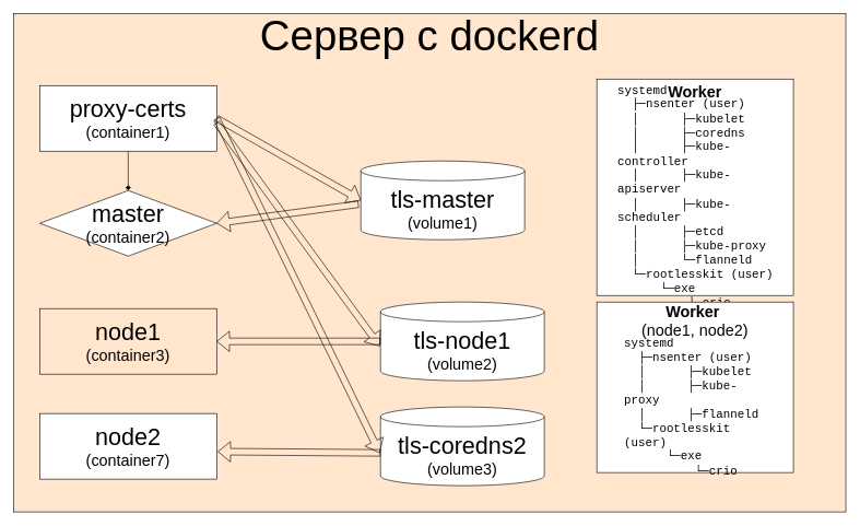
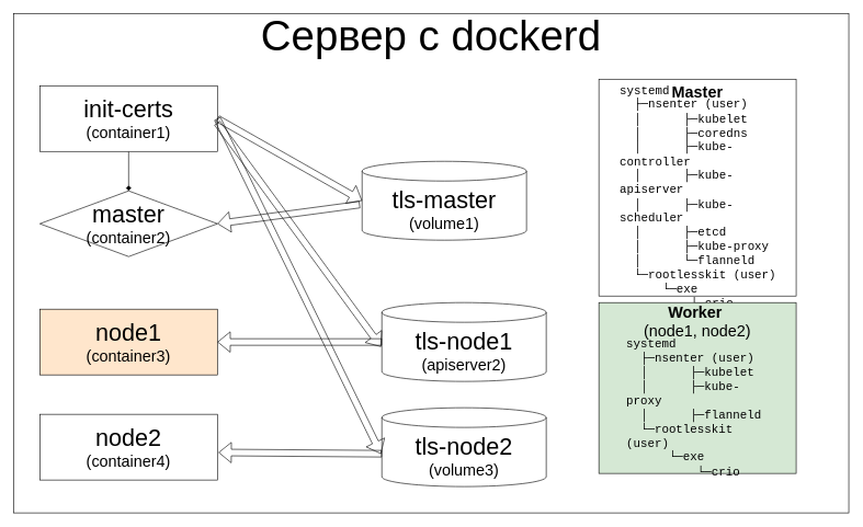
  <mxCell id="0" />
  <mxCell id="1" parent="0" />
- <mxCell id="2" value="&lt;font style=&quot;font-size: 64px;&quot;&gt;Сервер с dockerd&lt;br&gt;&lt;br&gt;&lt;br&gt;&lt;br&gt;&lt;br&gt;&lt;br&gt;&lt;br&gt;&lt;br&gt;&lt;br&gt;&lt;br&gt;&lt;/font&gt;" style="rounded=0;whiteSpace=wrap;html=1;fillColor=#ffe6cc;" parent="1" vertex="1"><mxGeometry x="20" y="20" width="1270" height="760" as="geometry" /></mxCell>
+ <mxCell id="2" value="&lt;font style=&quot;font-size: 64px;&quot;&gt;Сервер с dockerd&lt;br&gt;&lt;br&gt;&lt;br&gt;&lt;br&gt;&lt;br&gt;&lt;br&gt;&lt;br&gt;&lt;br&gt;&lt;br&gt;&lt;br&gt;&lt;/font&gt;" style="rounded=0;whiteSpace=wrap;html=1;" parent="1" vertex="1"><mxGeometry x="20" y="20" width="1270" height="760" as="geometry" /></mxCell>
  <mxCell id="3" value="" style="edgeStyle=orthogonalEdgeStyle;rounded=0;orthogonalLoop=1;jettySize=auto;html=1;endArrow=diamond;" parent="1" source="4" target="5" edge="1"><mxGeometry relative="1" as="geometry" /></mxCell>
- <mxCell id="4" value="&lt;font style=&quot;&quot;&gt;&lt;span style=&quot;font-size: 36px;&quot;&gt;proxy-certs&lt;/span&gt;&lt;br&gt;&lt;font style=&quot;font-size: 24px;&quot;&gt;(сontainer1)&lt;/font&gt;&lt;br&gt;&lt;/font&gt;" style="rounded=0;whiteSpace=wrap;html=1;" parent="1" vertex="1"><mxGeometry x="60" y="130" width="270" height="100" as="geometry" /></mxCell>
+ <mxCell id="4" value="&lt;font style=&quot;&quot;&gt;&lt;span style=&quot;font-size: 36px;&quot;&gt;init-certs&lt;/span&gt;&lt;br&gt;&lt;font style=&quot;font-size: 24px;&quot;&gt;(сontainer1)&lt;/font&gt;&lt;br&gt;&lt;/font&gt;" style="rounded=0;whiteSpace=wrap;html=1;" parent="1" vertex="1"><mxGeometry x="60" y="130" width="270" height="100" as="geometry" /></mxCell>
  <mxCell id="5" value="&lt;font style=&quot;&quot;&gt;&lt;span style=&quot;font-size: 36px;&quot;&gt;master&lt;/span&gt;&lt;br&gt;&lt;font style=&quot;font-size: 24px;&quot;&gt;(сontainer2)&lt;/font&gt;&lt;br&gt;&lt;/font&gt;" style="rhombus;whiteSpace=wrap;html=1;" parent="1" vertex="1"><mxGeometry x="60" y="290" width="270" height="100" as="geometry" /></mxCell>
  <mxCell id="6" value="&lt;font style=&quot;&quot;&gt;&lt;span style=&quot;font-size: 36px;&quot;&gt;node1&lt;/span&gt;&lt;br&gt;&lt;font style=&quot;font-size: 24px;&quot;&gt;(сontainer3)&lt;/font&gt;&lt;br&gt;&lt;/font&gt;" style="rounded=0;whiteSpace=wrap;html=1;fillColor=#ffe6cc;" parent="1" vertex="1"><mxGeometry x="60" y="470" width="270" height="100" as="geometry" /></mxCell>
- <mxCell id="7" value="&lt;font style=&quot;&quot;&gt;&lt;span style=&quot;font-size: 36px;&quot;&gt;node2&lt;/span&gt;&lt;br&gt;&lt;font style=&quot;font-size: 24px;&quot;&gt;(сontainer7)&lt;/font&gt;&lt;br&gt;&lt;/font&gt;" style="rounded=0;whiteSpace=wrap;html=1;" parent="1" vertex="1"><mxGeometry x="60" y="630" width="270" height="100" as="geometry" /></mxCell>
+ <mxCell id="7" value="&lt;font style=&quot;&quot;&gt;&lt;span style=&quot;font-size: 36px;&quot;&gt;node2&lt;/span&gt;&lt;br&gt;&lt;font style=&quot;font-size: 24px;&quot;&gt;(сontainer4)&lt;/font&gt;&lt;br&gt;&lt;/font&gt;" style="rounded=0;whiteSpace=wrap;html=1;" parent="1" vertex="1"><mxGeometry x="60" y="630" width="270" height="100" as="geometry" /></mxCell>
  <mxCell id="8" value="&lt;font style=&quot;&quot;&gt;&lt;span style=&quot;font-size: 36px;&quot;&gt;tls-master&lt;/span&gt;&lt;br&gt;&lt;font style=&quot;font-size: 24px;&quot;&gt;(volume1)&lt;/font&gt;&lt;br&gt;&lt;/font&gt;" style="shape=cylinder3;whiteSpace=wrap;html=1;boundedLbl=1;backgroundOutline=1;size=15;" parent="1" vertex="1"><mxGeometry x="550" y="245" width="250" height="120" as="geometry" /></mxCell>
- <mxCell id="9" value="&lt;font style=&quot;&quot;&gt;&lt;span style=&quot;font-size: 36px;&quot;&gt;tls-node1&lt;/span&gt;&lt;br&gt;&lt;font style=&quot;font-size: 24px;&quot;&gt;(volume2)&lt;/font&gt;&lt;br&gt;&lt;/font&gt;" style="shape=cylinder3;whiteSpace=wrap;html=1;boundedLbl=1;backgroundOutline=1;size=15;" parent="1" vertex="1"><mxGeometry x="580" y="460" width="250" height="120" as="geometry" /></mxCell>
- <mxCell id="10" value="&lt;font style=&quot;&quot;&gt;&lt;span style=&quot;font-size: 36px;&quot;&gt;tls-coredns2&lt;/span&gt;&lt;br&gt;&lt;font style=&quot;font-size: 24px;&quot;&gt;(volume3)&lt;/font&gt;&lt;br&gt;&lt;/font&gt;" style="shape=cylinder3;whiteSpace=wrap;html=1;boundedLbl=1;backgroundOutline=1;size=15;" parent="1" vertex="1"><mxGeometry x="580" y="620" width="250" height="120" as="geometry" /></mxCell>
+ <mxCell id="9" value="&lt;font style=&quot;&quot;&gt;&lt;span style=&quot;font-size: 36px;&quot;&gt;tls-node1&lt;/span&gt;&lt;br&gt;&lt;font style=&quot;font-size: 24px;&quot;&gt;(apiserver2)&lt;/font&gt;&lt;br&gt;&lt;/font&gt;" style="shape=cylinder3;whiteSpace=wrap;html=1;boundedLbl=1;backgroundOutline=1;size=15;" parent="1" vertex="1"><mxGeometry x="580" y="460" width="250" height="120" as="geometry" /></mxCell>
+ <mxCell id="10" value="&lt;font style=&quot;&quot;&gt;&lt;span style=&quot;font-size: 36px;&quot;&gt;tls-node2&lt;/span&gt;&lt;br&gt;&lt;font style=&quot;font-size: 24px;&quot;&gt;(volume3)&lt;/font&gt;&lt;br&gt;&lt;/font&gt;" style="shape=cylinder3;whiteSpace=wrap;html=1;boundedLbl=1;backgroundOutline=1;size=15;" parent="1" vertex="1"><mxGeometry x="580" y="620" width="250" height="120" as="geometry" /></mxCell>
  <mxCell id="11" value="" style="shape=flexArrow;endArrow=classic;html=1;rounded=0;entryX=0;entryY=0.5;entryDx=0;entryDy=0;entryPerimeter=0;exitX=1;exitY=0.5;exitDx=0;exitDy=0;" parent="1" source="4" target="8" edge="1"><mxGeometry width="50" height="50" relative="1" as="geometry"><mxPoint x="360" y="180" as="sourcePoint" /><mxPoint x="410" y="130" as="targetPoint" /></mxGeometry></mxCell>
  <mxCell id="12" value="" style="shape=flexArrow;endArrow=classic;html=1;rounded=0;entryX=-0.005;entryY=0.561;entryDx=0;entryDy=0;entryPerimeter=0;exitX=0.998;exitY=0.566;exitDx=0;exitDy=0;exitPerimeter=0;" parent="1" source="4" target="9" edge="1"><mxGeometry width="50" height="50" relative="1" as="geometry"><mxPoint x="340" y="190" as="sourcePoint" /><mxPoint x="780" y="350" as="targetPoint" /></mxGeometry></mxCell>
  <mxCell id="13" value="" style="shape=flexArrow;endArrow=classic;html=1;rounded=0;entryX=-0.005;entryY=0.586;entryDx=0;entryDy=0;entryPerimeter=0;" parent="1" target="10" edge="1"><mxGeometry width="50" height="50" relative="1" as="geometry"><mxPoint x="330" y="180" as="sourcePoint" /><mxPoint x="780" y="553" as="targetPoint" /></mxGeometry></mxCell>
  <mxCell id="14" value="" style="shape=flexArrow;endArrow=classic;html=1;rounded=0;entryX=1;entryY=0.5;entryDx=0;entryDy=0;exitX=-0.014;exitY=0.549;exitDx=0;exitDy=0;exitPerimeter=0;" parent="1" source="8" target="5" edge="1"><mxGeometry width="50" height="50" relative="1" as="geometry"><mxPoint x="470" y="450" as="sourcePoint" /><mxPoint x="520" y="400" as="targetPoint" /></mxGeometry></mxCell>
  <mxCell id="15" value="" style="shape=flexArrow;endArrow=classic;html=1;rounded=0;entryX=1;entryY=0.5;entryDx=0;entryDy=0;exitX=0;exitY=0.5;exitDx=0;exitDy=0;exitPerimeter=0;" parent="1" source="9" target="6" edge="1"><mxGeometry width="50" height="50" relative="1" as="geometry"><mxPoint x="770" y="530" as="sourcePoint" /><mxPoint x="340" y="350" as="targetPoint" /></mxGeometry></mxCell>
  <mxCell id="16" value="" style="shape=flexArrow;endArrow=classic;html=1;rounded=0;entryX=1.006;entryY=0.581;entryDx=0;entryDy=0;entryPerimeter=0;" parent="1" target="7" edge="1"><mxGeometry width="50" height="50" relative="1" as="geometry"><mxPoint x="580" y="690" as="sourcePoint" /><mxPoint x="340" y="530" as="targetPoint" /></mxGeometry></mxCell>
- <mxCell id="17" value="&lt;div style=&quot;font-size: 24px;&quot;&gt;&lt;b&gt;Worker&lt;/b&gt;&lt;/div&gt;&lt;div style=&quot;font-size: 24px;&quot;&gt;&lt;br&gt;&lt;/div&gt;&lt;div style=&quot;font-size: 24px;&quot;&gt;&lt;br&gt;&lt;/div&gt;&lt;div style=&quot;font-size: 24px;&quot;&gt;&lt;br&gt;&lt;/div&gt;&lt;div style=&quot;font-size: 24px;&quot;&gt;&lt;br&gt;&lt;/div&gt;&lt;div style=&quot;font-size: 24px;&quot;&gt;&lt;br&gt;&lt;/div&gt;&lt;div style=&quot;font-size: 24px;&quot;&gt;&lt;br&gt;&lt;/div&gt;&lt;div style=&quot;font-size: 24px;&quot;&gt;&lt;br&gt;&lt;/div&gt;&lt;div style=&quot;font-size: 24px;&quot;&gt;&lt;br&gt;&lt;/div&gt;&lt;div style=&quot;font-size: 24px;&quot;&gt;&lt;br&gt;&lt;/div&gt;&lt;div style=&quot;font-size: 24px;&quot;&gt;&lt;br&gt;&lt;/div&gt;" style="rounded=0;whiteSpace=wrap;html=1;" parent="1" vertex="1"><mxGeometry x="910" y="120" width="300" height="330" as="geometry" /></mxCell>
+ <mxCell id="17" value="&lt;div style=&quot;font-size: 24px;&quot;&gt;&lt;b&gt;Master&lt;/b&gt;&lt;/div&gt;&lt;div style=&quot;font-size: 24px;&quot;&gt;&lt;br&gt;&lt;/div&gt;&lt;div style=&quot;font-size: 24px;&quot;&gt;&lt;br&gt;&lt;/div&gt;&lt;div style=&quot;font-size: 24px;&quot;&gt;&lt;br&gt;&lt;/div&gt;&lt;div style=&quot;font-size: 24px;&quot;&gt;&lt;br&gt;&lt;/div&gt;&lt;div style=&quot;font-size: 24px;&quot;&gt;&lt;br&gt;&lt;/div&gt;&lt;div style=&quot;font-size: 24px;&quot;&gt;&lt;br&gt;&lt;/div&gt;&lt;div style=&quot;font-size: 24px;&quot;&gt;&lt;br&gt;&lt;/div&gt;&lt;div style=&quot;font-size: 24px;&quot;&gt;&lt;br&gt;&lt;/div&gt;&lt;div style=&quot;font-size: 24px;&quot;&gt;&lt;br&gt;&lt;/div&gt;&lt;div style=&quot;font-size: 24px;&quot;&gt;&lt;br&gt;&lt;/div&gt;" style="rounded=0;whiteSpace=wrap;html=1;" parent="1" vertex="1"><mxGeometry x="910" y="120" width="300" height="330" as="geometry" /></mxCell>
  <mxCell id="18" value="&lt;font face=&quot;Courier New&quot; style=&quot;font-size: 18px;&quot;&gt;&lt;div style=&quot;&quot;&gt;&lt;div&gt;systemd&lt;/div&gt;&lt;div&gt;&amp;nbsp; ├─nsenter (user)&lt;br&gt;&amp;nbsp; │&amp;nbsp; &amp;nbsp; &amp;nbsp; ├&lt;span style=&quot;background-color: initial;&quot;&gt;─kubelet&lt;/span&gt;&lt;/div&gt;&lt;div style=&quot;border-color: var(--border-color);&quot;&gt;&amp;nbsp;&amp;nbsp;│&lt;span style=&quot;background-color: initial;&quot;&gt;&amp;nbsp; &amp;nbsp; &amp;nbsp; ├─coredns&lt;/span&gt;&lt;/div&gt;&lt;div style=&quot;border-color: var(--border-color);&quot;&gt;&amp;nbsp; │&amp;nbsp; &amp;nbsp; &amp;nbsp; ├─kube-controller&lt;/div&gt;&lt;div style=&quot;border-color: var(--border-color);&quot;&gt;&amp;nbsp; │ &amp;nbsp; &amp;nbsp; &amp;nbsp;├─kube-apiserver&lt;/div&gt;&lt;div style=&quot;border-color: var(--border-color);&quot;&gt;&amp;nbsp; │&amp;nbsp; &amp;nbsp; &amp;nbsp; ├─kube-scheduler&lt;/div&gt;&lt;div style=&quot;border-color: var(--border-color);&quot;&gt;&amp;nbsp; │&amp;nbsp; &amp;nbsp; &amp;nbsp; ├─etcd&lt;/div&gt;&lt;div style=&quot;border-color: var(--border-color);&quot;&gt;&amp;nbsp; │&amp;nbsp; &amp;nbsp; &amp;nbsp; ├─kube-proxy&lt;/div&gt;&lt;div&gt;&amp;nbsp; │&amp;nbsp; &amp;nbsp; &amp;nbsp; └&lt;span style=&quot;background-color: initial;&quot;&gt;─flanneld&lt;/span&gt;&lt;/div&gt;&lt;div&gt;&amp;nbsp; └─rootlesskit (user)&lt;/div&gt;&lt;div&gt;&amp;nbsp; &amp;nbsp; &amp;nbsp; └─exe&lt;/div&gt;&lt;div&gt;&amp;nbsp; &amp;nbsp; &amp;nbsp; &amp;nbsp; &amp;nbsp; └─crio&lt;/div&gt;&lt;/div&gt;&lt;/font&gt;" style="text;html=1;strokeColor=none;fillColor=none;align=left;verticalAlign=middle;whiteSpace=wrap;rounded=0;" parent="1" vertex="1"><mxGeometry x="940" y="160" width="261" height="280" as="geometry" /></mxCell>
- <mxCell id="19" value="&lt;div style=&quot;font-size: 24px;&quot;&gt;&lt;b&gt;Worker&amp;nbsp;&lt;br&gt;&lt;/b&gt;&lt;span style=&quot;background-color: initial;&quot;&gt;(node1, node2)&lt;/span&gt;&lt;/div&gt;&lt;div style=&quot;font-size: 24px;&quot;&gt;&lt;br&gt;&lt;/div&gt;&lt;div style=&quot;font-size: 24px;&quot;&gt;&lt;br&gt;&lt;/div&gt;&lt;div style=&quot;font-size: 24px;&quot;&gt;&lt;br&gt;&lt;/div&gt;&lt;div style=&quot;font-size: 24px;&quot;&gt;&lt;br&gt;&lt;/div&gt;&lt;div style=&quot;font-size: 24px;&quot;&gt;&lt;br&gt;&lt;/div&gt;&lt;div style=&quot;font-size: 24px;&quot;&gt;&lt;br&gt;&lt;/div&gt;&lt;div style=&quot;font-size: 24px;&quot;&gt;&lt;br&gt;&lt;/div&gt;" style="rounded=0;whiteSpace=wrap;html=1;" parent="1" vertex="1"><mxGeometry x="910" y="460" width="300" height="260" as="geometry" /></mxCell>
+ <mxCell id="19" value="&lt;div style=&quot;font-size: 24px;&quot;&gt;&lt;b&gt;Worker&amp;nbsp;&lt;br&gt;&lt;/b&gt;&lt;span style=&quot;background-color: initial;&quot;&gt;(node1, node2)&lt;/span&gt;&lt;/div&gt;&lt;div style=&quot;font-size: 24px;&quot;&gt;&lt;br&gt;&lt;/div&gt;&lt;div style=&quot;font-size: 24px;&quot;&gt;&lt;br&gt;&lt;/div&gt;&lt;div style=&quot;font-size: 24px;&quot;&gt;&lt;br&gt;&lt;/div&gt;&lt;div style=&quot;font-size: 24px;&quot;&gt;&lt;br&gt;&lt;/div&gt;&lt;div style=&quot;font-size: 24px;&quot;&gt;&lt;br&gt;&lt;/div&gt;&lt;div style=&quot;font-size: 24px;&quot;&gt;&lt;br&gt;&lt;/div&gt;&lt;div style=&quot;font-size: 24px;&quot;&gt;&lt;br&gt;&lt;/div&gt;" style="rounded=0;whiteSpace=wrap;html=1;fillColor=#d5e8d4;" parent="1" vertex="1"><mxGeometry x="910" y="460" width="300" height="260" as="geometry" /></mxCell>
  <mxCell id="20" value="&lt;font face=&quot;Courier New&quot; style=&quot;font-size: 18px;&quot;&gt;&lt;div style=&quot;&quot;&gt;&lt;div&gt;systemd&lt;/div&gt;&lt;div&gt;&amp;nbsp; ├─nsenter (user)&lt;br&gt;&lt;div style=&quot;border-color: var(--border-color);&quot;&gt;&amp;nbsp; │&amp;nbsp; &amp;nbsp; &amp;nbsp; ├─kubelet&lt;/div&gt;&lt;/div&gt;&lt;div&gt;&lt;span style=&quot;border-color: var(--border-color); background-color: initial;&quot;&gt;&lt;div style=&quot;border-color: var(--border-color);&quot;&gt;&amp;nbsp; │&amp;nbsp; &amp;nbsp; &amp;nbsp; ├─kube-proxy&lt;/div&gt;&lt;div style=&quot;border-color: var(--border-color);&quot;&gt;&amp;nbsp; │&amp;nbsp; &amp;nbsp; &amp;nbsp; ├─flanneld&lt;/div&gt;&lt;/span&gt;&lt;/div&gt;&lt;div&gt;&amp;nbsp; └─rootlesskit (user)&lt;/div&gt;&lt;div&gt;&amp;nbsp; &amp;nbsp; &amp;nbsp; └─exe&lt;/div&gt;&lt;div&gt;&amp;nbsp; &amp;nbsp; &amp;nbsp; &amp;nbsp; &amp;nbsp; └─crio&lt;/div&gt;&lt;/div&gt;&lt;/font&gt;" style="text;html=1;strokeColor=none;fillColor=none;align=left;verticalAlign=middle;whiteSpace=wrap;rounded=0;" parent="1" vertex="1"><mxGeometry x="950" y="540" width="215" height="161" as="geometry" /></mxCell>
